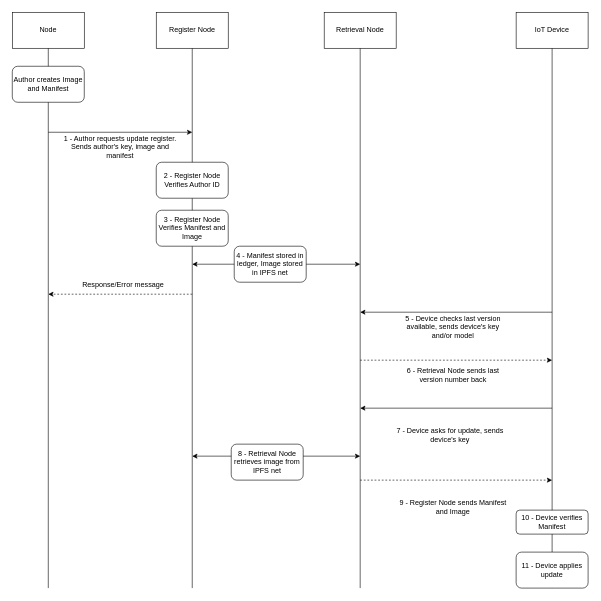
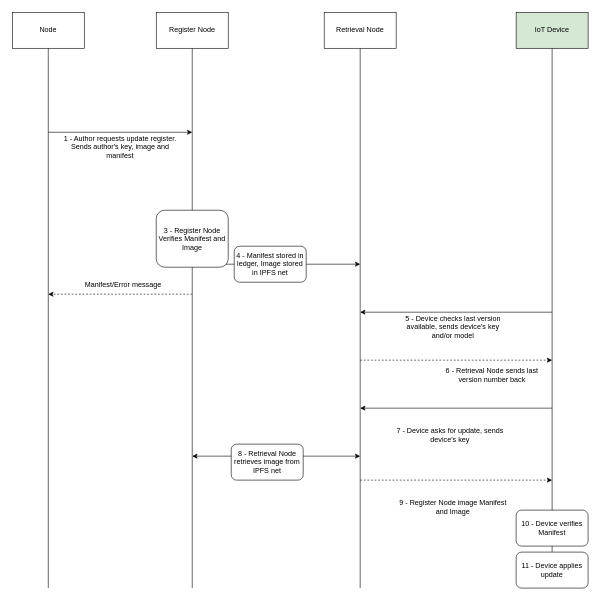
  <mxCell id="0" />
  <mxCell id="1" parent="0" />
  <mxCell id="2" value="Node" style="rounded=0;whiteSpace=wrap;html=1;" parent="1" vertex="1"><mxGeometry x="20" y="20" width="120" height="60" as="geometry" /></mxCell>
  <mxCell id="3" value="Register Node" style="rounded=0;whiteSpace=wrap;html=1;" parent="1" vertex="1"><mxGeometry x="260" y="20" width="120" height="60" as="geometry" /></mxCell>
  <mxCell id="4" value="" style="endArrow=none;html=1;rounded=0;entryX=0.5;entryY=1;entryDx=0;entryDy=0;" parent="1" target="2" edge="1"><mxGeometry width="50" height="50" relative="1" as="geometry"><mxPoint x="80" y="980" as="sourcePoint" /><mxPoint x="350" y="290" as="targetPoint" /></mxGeometry></mxCell>
  <mxCell id="5" value="" style="endArrow=none;html=1;rounded=0;entryX=0.5;entryY=1;entryDx=0;entryDy=0;" parent="1" target="3" edge="1"><mxGeometry width="50" height="50" relative="1" as="geometry"><mxPoint x="320" y="980" as="sourcePoint" /><mxPoint x="360" y="140" as="targetPoint" /></mxGeometry></mxCell>
- <mxCell id="6" value="&lt;div&gt;Author creates Image and Manifest&lt;/div&gt;" style="rounded=1;whiteSpace=wrap;html=1;" parent="1" vertex="1"><mxGeometry x="20" y="110" width="120" height="60" as="geometry" /></mxCell>
  <mxCell id="7" value="" style="endArrow=classic;html=1;rounded=0;" parent="1" edge="1"><mxGeometry width="50" height="50" relative="1" as="geometry"><mxPoint x="80" y="220" as="sourcePoint" /><mxPoint x="320" y="220" as="targetPoint" /></mxGeometry></mxCell>
  <mxCell id="8" value="1 - Author requests update register. Sends author's key, image and manifest " style="text;html=1;strokeColor=none;fillColor=none;align=center;verticalAlign=middle;whiteSpace=wrap;rounded=0;" parent="1" vertex="1"><mxGeometry x="100" y="230" width="200" height="30" as="geometry" /></mxCell>
  <mxCell id="9" value="Retrieval Node" style="rounded=0;whiteSpace=wrap;html=1;" parent="1" vertex="1"><mxGeometry x="540" y="20" width="120" height="60" as="geometry" /></mxCell>
  <mxCell id="10" value="" style="endArrow=none;html=1;rounded=0;entryX=0.5;entryY=1;entryDx=0;entryDy=0;" parent="1" target="9" edge="1"><mxGeometry width="50" height="50" relative="1" as="geometry"><mxPoint x="600" y="980" as="sourcePoint" /><mxPoint x="650" y="200" as="targetPoint" /></mxGeometry></mxCell>
- <mxCell id="11" value="IoT Device" style="rounded=0;whiteSpace=wrap;html=1;" parent="1" vertex="1"><mxGeometry x="860" y="20" width="120" height="60" as="geometry" /></mxCell>
+ <mxCell id="11" value="IoT Device" style="rounded=0;whiteSpace=wrap;html=1;fillColor=#d5e8d4;" parent="1" vertex="1"><mxGeometry x="860" y="20" width="120" height="60" as="geometry" /></mxCell>
  <mxCell id="12" value="" style="endArrow=none;html=1;rounded=0;entryX=0.5;entryY=1;entryDx=0;entryDy=0;" parent="1" target="11" edge="1"><mxGeometry width="50" height="50" relative="1" as="geometry"><mxPoint x="920" y="980" as="sourcePoint" /><mxPoint x="1010" y="230" as="targetPoint" /></mxGeometry></mxCell>
- <mxCell id="13" value="2 - Register Node Verifies Author ID" style="rounded=1;whiteSpace=wrap;html=1;" parent="1" vertex="1"><mxGeometry x="260" y="270" width="120" height="60" as="geometry" /></mxCell>
  <mxCell id="14" value="" style="endArrow=classic;startArrow=classic;html=1;rounded=0;" parent="1" edge="1"><mxGeometry width="50" height="50" relative="1" as="geometry"><mxPoint x="320" y="440" as="sourcePoint" /><mxPoint x="600" y="440" as="targetPoint" /></mxGeometry></mxCell>
  <mxCell id="15" value="4 - Manifest stored in ledger, Image stored in IPFS net" style="rounded=1;whiteSpace=wrap;html=1;" parent="1" vertex="1"><mxGeometry x="390" y="410" width="120" height="60" as="geometry" /></mxCell>
  <mxCell id="16" value="" style="endArrow=classic;html=1;rounded=0;" parent="1" edge="1"><mxGeometry width="50" height="50" relative="1" as="geometry"><mxPoint x="920" y="520" as="sourcePoint" /><mxPoint x="600" y="520" as="targetPoint" /></mxGeometry></mxCell>
  <mxCell id="17" value="5 - Device checks last version available, sends device's key and/or model " style="text;html=1;strokeColor=none;fillColor=none;align=center;verticalAlign=middle;whiteSpace=wrap;rounded=0;" parent="1" vertex="1"><mxGeometry x="660" y="530" width="190" height="30" as="geometry" /></mxCell>
  <mxCell id="18" value="" style="endArrow=classic;html=1;rounded=0;dashed=1;" parent="1" edge="1"><mxGeometry width="50" height="50" relative="1" as="geometry"><mxPoint x="600" y="600" as="sourcePoint" /><mxPoint x="920" y="600" as="targetPoint" /></mxGeometry></mxCell>
- <mxCell id="19" value="6 - Retrieval Node sends last version number back" style="text;html=1;strokeColor=none;fillColor=none;align=center;verticalAlign=middle;whiteSpace=wrap;rounded=0;" parent="1" vertex="1"><mxGeometry x="660" y="610" width="190" height="30" as="geometry" /></mxCell>
+ <mxCell id="19" value="6 - Retrieval Node sends last version number back" style="text;html=1;strokeColor=none;fillColor=none;align=center;verticalAlign=middle;whiteSpace=wrap;rounded=0;" parent="1" vertex="1"><mxGeometry x="725" y="610" width="190" height="30" as="geometry" /></mxCell>
  <mxCell id="20" value="" style="endArrow=classic;html=1;rounded=0;" parent="1" edge="1"><mxGeometry width="50" height="50" relative="1" as="geometry"><mxPoint x="920" y="680" as="sourcePoint" /><mxPoint x="600" y="680" as="targetPoint" /></mxGeometry></mxCell>
  <mxCell id="21" value="7 - Device asks for update, sends device's key" style="text;html=1;strokeColor=none;fillColor=none;align=center;verticalAlign=middle;whiteSpace=wrap;rounded=0;" parent="1" vertex="1"><mxGeometry x="655" y="710" width="190" height="30" as="geometry" /></mxCell>
  <mxCell id="22" value="" style="endArrow=classic;html=1;rounded=0;dashed=1;" parent="1" edge="1"><mxGeometry width="50" height="50" relative="1" as="geometry"><mxPoint x="600" y="800" as="sourcePoint" /><mxPoint x="920" y="800" as="targetPoint" /></mxGeometry></mxCell>
- <mxCell id="23" value="9 - Register Node sends Manifest and Image" style="text;html=1;strokeColor=none;fillColor=none;align=center;verticalAlign=middle;whiteSpace=wrap;rounded=0;" parent="1" vertex="1"><mxGeometry x="660" y="830" width="190" height="30" as="geometry" /></mxCell>
- <mxCell id="24" value="10 - Device verifies Manifest" style="rounded=1;whiteSpace=wrap;html=1;" parent="1" vertex="1"><mxGeometry x="860" y="850" width="120" height="40" as="geometry" /></mxCell>
+ <mxCell id="23" value="9 - Register Node image Manifest and Image" style="text;html=1;strokeColor=none;fillColor=none;align=center;verticalAlign=middle;whiteSpace=wrap;rounded=0;" parent="1" vertex="1"><mxGeometry x="660" y="830" width="190" height="30" as="geometry" /></mxCell>
+ <mxCell id="24" value="10 - Device verifies Manifest" style="rounded=1;whiteSpace=wrap;html=1;" parent="1" vertex="1"><mxGeometry x="860" y="850" width="120" height="60" as="geometry" /></mxCell>
  <mxCell id="25" value="11 - Device applies update" style="rounded=1;whiteSpace=wrap;html=1;" parent="1" vertex="1"><mxGeometry x="860" y="920" width="120" height="60" as="geometry" /></mxCell>
  <mxCell id="26" value="" style="endArrow=classic;startArrow=classic;html=1;rounded=0;" parent="1" edge="1"><mxGeometry width="50" height="50" relative="1" as="geometry"><mxPoint x="320" y="760" as="sourcePoint" /><mxPoint x="600" y="760" as="targetPoint" /></mxGeometry></mxCell>
  <mxCell id="27" value="8 - Retrieval Node retrieves image from IPFS net" style="rounded=1;whiteSpace=wrap;html=1;" parent="1" vertex="1"><mxGeometry x="385" y="740" width="120" height="60" as="geometry" /></mxCell>
  <mxCell id="28" value="" style="endArrow=classic;html=1;rounded=0;dashed=1;" edge="1" parent="1"><mxGeometry width="50" height="50" relative="1" as="geometry"><mxPoint x="320" y="490" as="sourcePoint" /><mxPoint x="80" y="490" as="targetPoint" /></mxGeometry></mxCell>
- <mxCell id="29" value="Response/Error message" style="text;html=1;strokeColor=none;fillColor=none;align=center;verticalAlign=middle;whiteSpace=wrap;rounded=0;" vertex="1" parent="1"><mxGeometry x="130" y="460" width="150" height="30" as="geometry" /></mxCell>
- <mxCell id="30" value="&lt;div&gt;3 - Register Node Verifies Manifest and Image&lt;/div&gt;" style="rounded=1;whiteSpace=wrap;html=1;" vertex="1" parent="1"><mxGeometry x="260" y="350" width="120" height="60" as="geometry" /></mxCell>
+ <mxCell id="29" value="Manifest/Error message" style="text;html=1;strokeColor=none;fillColor=none;align=center;verticalAlign=middle;whiteSpace=wrap;rounded=0;" vertex="1" parent="1"><mxGeometry x="130" y="460" width="150" height="30" as="geometry" /></mxCell>
+ <mxCell id="30" value="&lt;div&gt;3 - Register Node Verifies Manifest and Image&lt;/div&gt;" style="rounded=1;whiteSpace=wrap;html=1;" vertex="1" parent="1"><mxGeometry x="260" y="350" width="120" height="95" as="geometry" /></mxCell>
